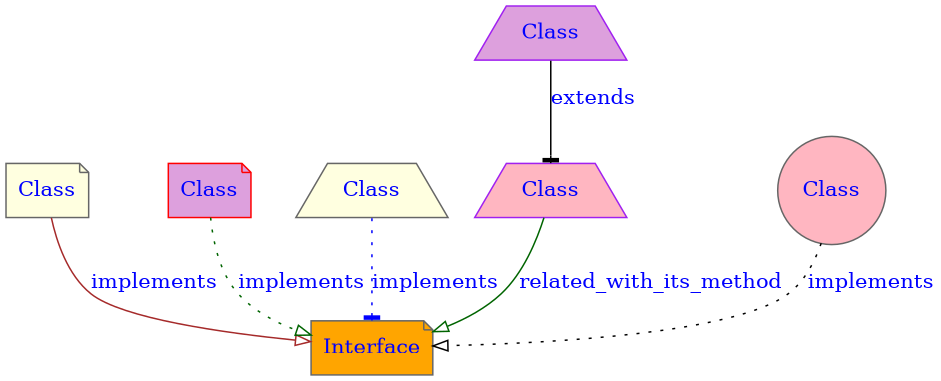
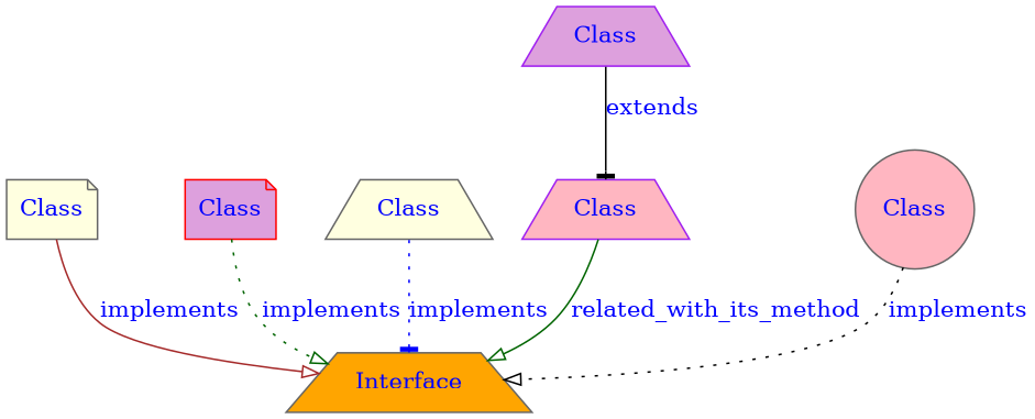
  digraph {
    node [color=gray40 fontcolor=blue style=filled fillcolor=lightyellow shape=trapezium]
    edge [color=darkgreen fontcolor=blue style=solid arrowhead=onormal]
    n1 [label=Class shape=note]
-   n2 [label=Interface fillcolor=orange shape=note]
+   n2 [label=Interface fillcolor=orange]
    n3 [color=red label=Class fillcolor=plum shape=note]
    n4 [label=Class]
    n5 [color=purple label=Class fillcolor=plum]
    n6 [color=purple label=Class fillcolor=lightpink]
    n7 [label=Class fillcolor=lightpink shape=circle]
    n1 -> n2 [color=brown label=implements]
    n3 -> n2 [label=implements style=dotted]
    n4 -> n2 [color=blue label=implements style=dotted arrowhead=tee]
    n5 -> n6 [color=black label=extends arrowhead=tee]
    n6 -> n2 [label=related_with_its_method]
    n7 -> n2 [color=black label=implements style=dotted]
  }
